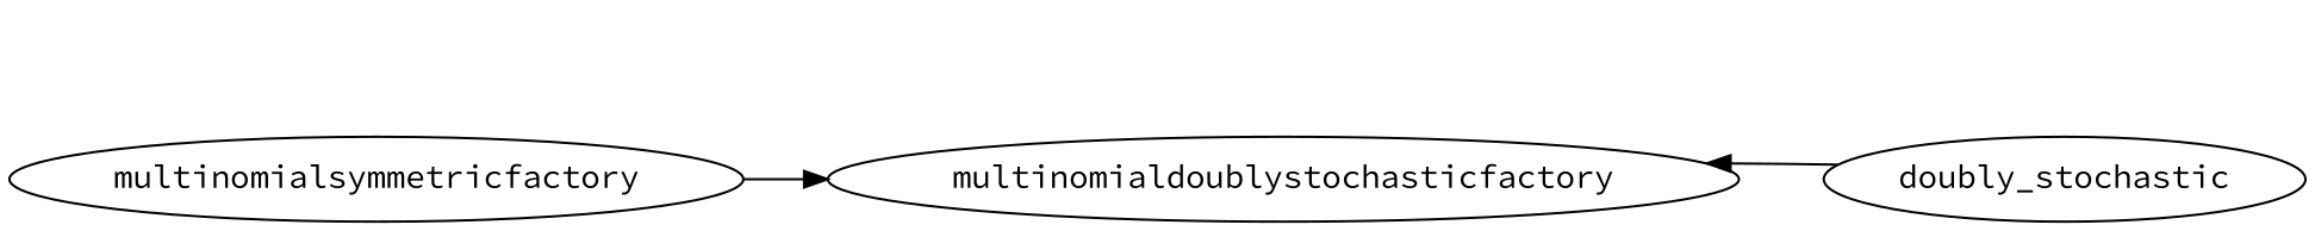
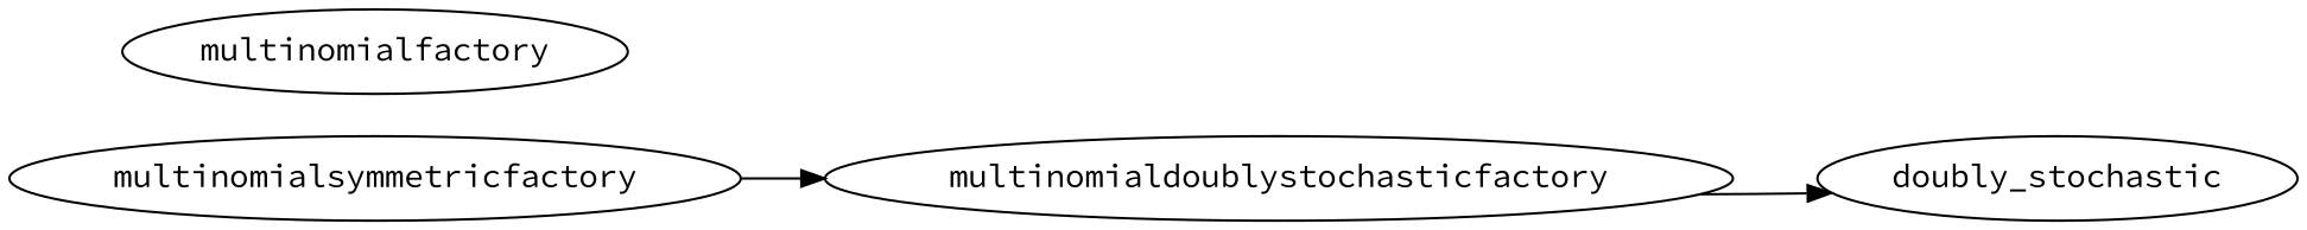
  digraph {
    fontname="Source Code Pro"
    rankdir=LR
    node [fontname="Source Code Pro"]
    edge [fontname="Source Code Pro"]
    multinomialdoublystochasticfactory
    doubly_stochastic
    multinomialsymmetricfactory
-   doubly_stochastic -> multinomialdoublystochasticfactory
+   multinomialfactory
+   multinomialdoublystochasticfactory -> doubly_stochastic
    multinomialsymmetricfactory -> multinomialdoublystochasticfactory
  }
